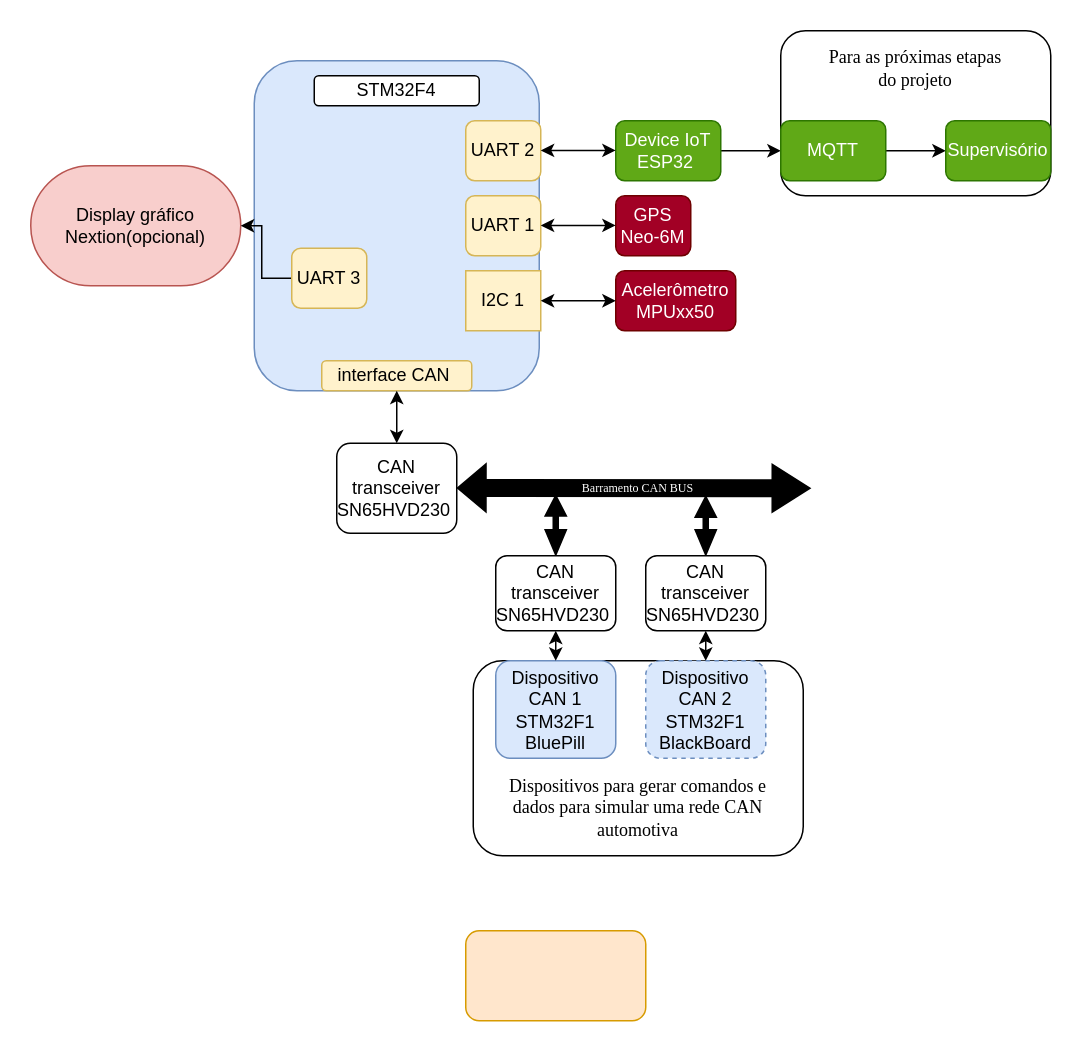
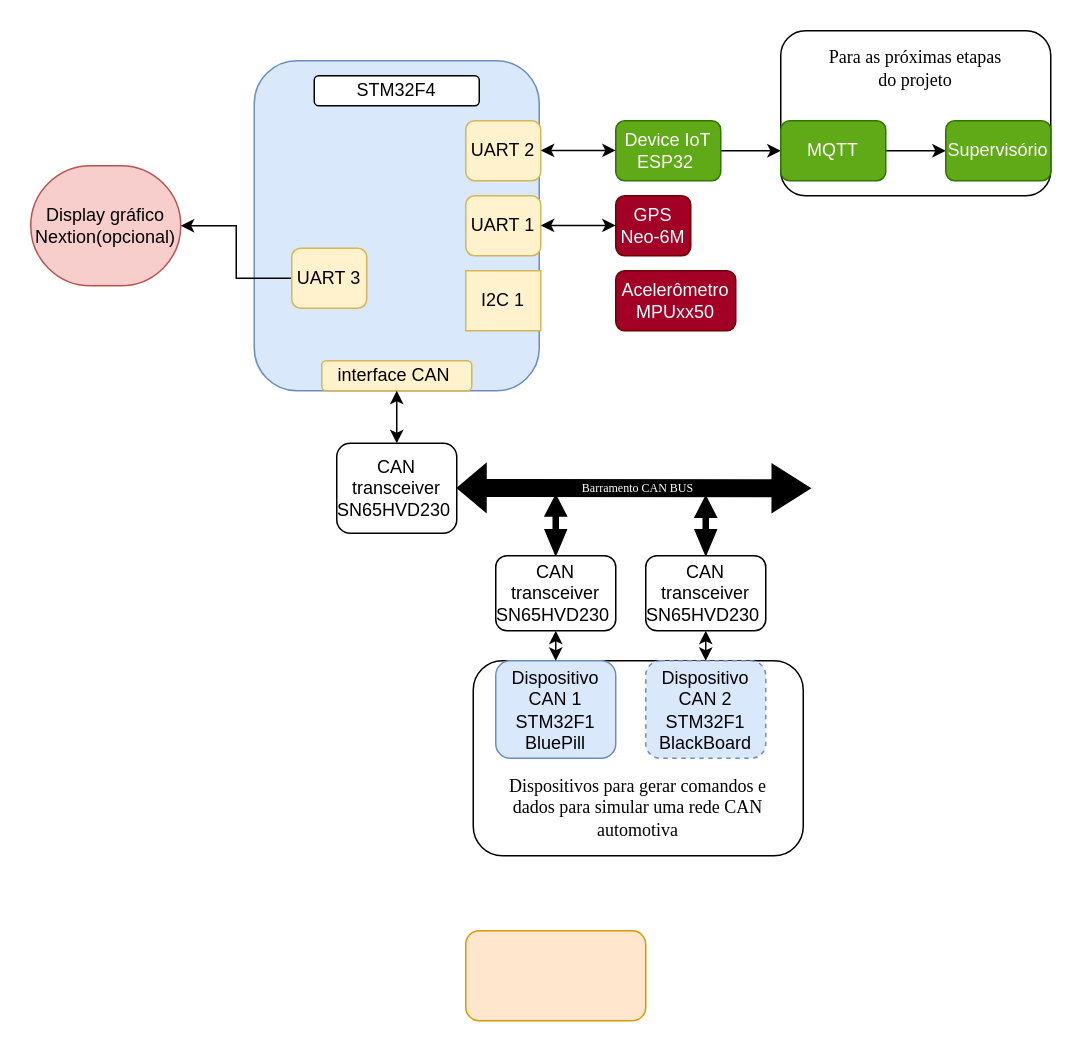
  <mxCell id="0" />
  <mxCell id="1" parent="0" />
  <mxCell id="2" value="" style="rounded=1;whiteSpace=wrap;html=1;fillColor=#dae8fc;strokeColor=#6c8ebf;" parent="1" vertex="1"><mxGeometry x="169" y="40" width="190" height="220" as="geometry" /></mxCell>
  <mxCell id="3" value="STM32F4" style="rounded=1;whiteSpace=wrap;html=1;" parent="1" vertex="1"><mxGeometry x="209" y="50" width="110" height="20" as="geometry" /></mxCell>
  <mxCell id="4" value="&lt;div style=&quot;&quot;&gt;&lt;br&gt;&lt;/div&gt;&lt;div style=&quot;&quot;&gt;&lt;br&gt;&lt;/div&gt;" style="rounded=1;whiteSpace=wrap;html=1;labelBackgroundColor=none;fontFamily=Verdana;fontColor=#FFFFFF;gradientColor=none;align=center;" parent="1" vertex="1"><mxGeometry x="315" y="440" width="220" height="130" as="geometry" /></mxCell>
  <mxCell id="5" value="&lt;div style=&quot;&quot;&gt;&lt;br&gt;&lt;/div&gt;&lt;div style=&quot;&quot;&gt;&lt;br&gt;&lt;/div&gt;" style="rounded=1;whiteSpace=wrap;html=1;labelBackgroundColor=none;fontFamily=Verdana;fontColor=#FFFFFF;gradientColor=none;align=center;" parent="1" vertex="1"><mxGeometry x="520" y="20" width="180" height="110" as="geometry" /></mxCell>
  <mxCell id="6" value="interface CAN&amp;nbsp;" style="rounded=1;whiteSpace=wrap;html=1;fillColor=#fff2cc;strokeColor=#d6b656;" parent="1" vertex="1"><mxGeometry x="214" y="240" width="100" height="20" as="geometry" /></mxCell>
- <mxCell id="7" value="Display gráfico Nextion(opcional)" style="rounded=1;whiteSpace=wrap;html=1;fillColor=#f8cecc;strokeColor=#b85450;arcSize=50;" parent="1" vertex="1"><mxGeometry x="20" y="110" width="140" height="80" as="geometry" /></mxCell>
+ <mxCell id="7" value="Display gráfico Nextion(opcional)" style="rounded=1;whiteSpace=wrap;html=1;fillColor=#f8cecc;strokeColor=#b85450;arcSize=50;" parent="1" vertex="1"><mxGeometry x="20" y="110" width="100" height="80" as="geometry" /></mxCell>
  <mxCell id="8" value="UART 1" style="rounded=1;whiteSpace=wrap;html=1;fillColor=#fff2cc;strokeColor=#d6b656;" parent="1" vertex="1"><mxGeometry x="310" y="130" width="50" height="40" as="geometry" /></mxCell>
  <mxCell id="9" value="GPS Neo-6M" style="rounded=1;whiteSpace=wrap;html=1;fillColor=#a20025;fontColor=#ffffff;strokeColor=#6F0000;" parent="1" vertex="1"><mxGeometry x="410" y="130" width="50" height="40" as="geometry" /></mxCell>
  <mxCell id="10" value="I2C 1" style="whiteSpace=wrap;html=1;fillColor=#fff2cc;strokeColor=#d6b656;rounded=0;" parent="1" vertex="1"><mxGeometry x="310" y="180" width="50" height="40" as="geometry" /></mxCell>
  <mxCell id="11" value="Acelerômetro MPUxx50" style="rounded=1;whiteSpace=wrap;html=1;fillColor=#a20025;fontColor=#ffffff;strokeColor=#6F0000;" parent="1" vertex="1"><mxGeometry x="410" y="180" width="80" height="40" as="geometry" /></mxCell>
  <mxCell id="12" value="UART 2" style="rounded=1;whiteSpace=wrap;html=1;fillColor=#fff2cc;strokeColor=#d6b656;" parent="1" vertex="1"><mxGeometry x="310" y="80" width="50" height="40" as="geometry" /></mxCell>
  <mxCell id="13" value="" style="edgeStyle=orthogonalEdgeStyle;rounded=0;orthogonalLoop=1;jettySize=auto;html=1;fontFamily=Verdana;fontColor=#FFFFFF;fillColor=#000000;" parent="1" source="14" target="24" edge="1"><mxGeometry relative="1" as="geometry" /></mxCell>
  <mxCell id="14" value="Device IoT&lt;br&gt;ESP32&amp;nbsp;" style="rounded=1;whiteSpace=wrap;html=1;fillColor=#60a917;strokeColor=#2D7600;fontColor=#ffffff;" parent="1" vertex="1"><mxGeometry x="410" y="80" width="70" height="40" as="geometry" /></mxCell>
  <mxCell id="15" value="CAN transceiver&lt;br&gt;SN65HVD230&amp;nbsp;" style="rounded=1;whiteSpace=wrap;html=1;gradientColor=none;" parent="1" vertex="1"><mxGeometry x="224" y="295" width="80" height="60" as="geometry" /></mxCell>
  <mxCell id="16" value="" style="shape=flexArrow;endArrow=classic;startArrow=classic;html=1;rounded=0;fillColor=#000000;width=10.952;endSize=8.062;" parent="1" edge="1"><mxGeometry width="100" height="100" relative="1" as="geometry"><mxPoint x="304" y="324.76" as="sourcePoint" /><mxPoint x="540" y="325" as="targetPoint" /></mxGeometry></mxCell>
  <mxCell id="17" value="&lt;p style=&quot;line-height: 0;&quot;&gt;&lt;br&gt;&lt;/p&gt;" style="edgeLabel;html=1;align=center;verticalAlign=middle;resizable=0;points=[];fontColor=#FFFFFF;labelBackgroundColor=#000000;fontFamily=Verdana;" parent="16" vertex="1" connectable="0"><mxGeometry x="0.23" y="1" relative="1" as="geometry"><mxPoint x="-29" y="1" as="offset" /></mxGeometry></mxCell>
  <mxCell id="18" value="Dispositivo&lt;br&gt;CAN 1&lt;br&gt;STM32F1&lt;br&gt;BluePill" style="rounded=1;whiteSpace=wrap;html=1;fillColor=#dae8fc;strokeColor=#6c8ebf;" parent="1" vertex="1"><mxGeometry x="330" y="440" width="80" height="65" as="geometry" /></mxCell>
  <mxCell id="19" value="" style="shape=flexArrow;endArrow=classic;startArrow=classic;html=1;rounded=0;fontFamily=Verdana;fontColor=#FFFFFF;fillColor=#000000;width=3.333;endSize=4.271;endWidth=9.841;startWidth=9.841;startSize=5.252;entryX=0;entryY=0.641;entryDx=0;entryDy=0;entryPerimeter=0;exitX=0.5;exitY=0;exitDx=0;exitDy=0;" parent="1" source="28" target="27" edge="1"><mxGeometry width="100" height="100" relative="1" as="geometry"><mxPoint x="370" y="390" as="sourcePoint" /><mxPoint x="370" y="320" as="targetPoint" /></mxGeometry></mxCell>
  <mxCell id="20" value="Dispositivo&lt;br&gt;CAN 2 STM32F1&lt;br&gt;BlackBoard" style="rounded=1;whiteSpace=wrap;html=1;fillColor=#dae8fc;strokeColor=#6c8ebf;dashed=1;" parent="1" vertex="1"><mxGeometry x="430" y="440" width="80" height="65" as="geometry" /></mxCell>
  <mxCell id="21" value="" style="shape=flexArrow;endArrow=classic;startArrow=classic;html=1;rounded=0;fontFamily=Verdana;fontColor=#FFFFFF;fillColor=#000000;width=3.333;endSize=4.271;endWidth=9.841;startWidth=9.841;startSize=5.252;exitX=0.5;exitY=0;exitDx=0;exitDy=0;" parent="1" source="29" edge="1"><mxGeometry width="100" height="100" relative="1" as="geometry"><mxPoint x="470" y="390" as="sourcePoint" /><mxPoint x="470" y="330" as="targetPoint" /></mxGeometry></mxCell>
  <mxCell id="22" value="Dispositivos para gerar comandos e dados para simular uma rede CAN automotiva" style="text;html=1;align=center;verticalAlign=middle;whiteSpace=wrap;rounded=0;labelBackgroundColor=none;fontFamily=Verdana;" parent="1" vertex="1"><mxGeometry x="335" y="505" width="180" height="65" as="geometry" /></mxCell>
  <mxCell id="23" value="" style="edgeStyle=orthogonalEdgeStyle;rounded=0;orthogonalLoop=1;jettySize=auto;html=1;fontFamily=Verdana;fontColor=#FFFFFF;fillColor=#000000;" parent="1" source="24" target="25" edge="1"><mxGeometry relative="1" as="geometry" /></mxCell>
  <mxCell id="24" value="MQTT" style="rounded=1;whiteSpace=wrap;html=1;fillColor=#60a917;strokeColor=#2D7600;fontColor=#ffffff;" parent="1" vertex="1"><mxGeometry x="520" y="80" width="70" height="40" as="geometry" /></mxCell>
  <mxCell id="25" value="Supervisório" style="rounded=1;whiteSpace=wrap;html=1;fillColor=#60a917;strokeColor=#2D7600;fontColor=#ffffff;" parent="1" vertex="1"><mxGeometry x="630" y="80" width="70" height="40" as="geometry" /></mxCell>
  <mxCell id="26" value="Para as próximas etapas do projeto" style="text;html=1;strokeColor=none;fillColor=none;align=center;verticalAlign=middle;whiteSpace=wrap;rounded=0;labelBackgroundColor=none;fontFamily=Verdana;fontColor=#000000;" parent="1" vertex="1"><mxGeometry x="550" y="30" width="120" height="30" as="geometry" /></mxCell>
  <mxCell id="27" value="&lt;font color=&quot;#ffffff&quot;&gt;Barramento CAN BUS&lt;/font&gt;" style="text;html=1;strokeColor=none;fillColor=none;align=center;verticalAlign=middle;whiteSpace=wrap;rounded=0;labelBackgroundColor=none;fontFamily=Verdana;fontSize=8;fontColor=#000000;" parent="1" vertex="1"><mxGeometry x="370" y="310" width="110" height="30" as="geometry" /></mxCell>
  <mxCell id="28" value="CAN transceiver&lt;br&gt;SN65HVD230&amp;nbsp;" style="rounded=1;whiteSpace=wrap;html=1;gradientColor=none;" parent="1" vertex="1"><mxGeometry x="330" y="370" width="80" height="50" as="geometry" /></mxCell>
  <mxCell id="29" value="CAN transceiver&lt;br&gt;SN65HVD230&amp;nbsp;" style="rounded=1;whiteSpace=wrap;html=1;gradientColor=none;" parent="1" vertex="1"><mxGeometry x="430" y="370" width="80" height="50" as="geometry" /></mxCell>
  <mxCell id="30" value="" style="endArrow=classic;startArrow=classic;html=1;rounded=0;fontFamily=Verdana;fontSize=8;fontColor=#FFFFFF;fillColor=#000000;exitX=0.5;exitY=0;exitDx=0;exitDy=0;entryX=0.5;entryY=1;entryDx=0;entryDy=0;" parent="1" source="18" target="28" edge="1"><mxGeometry width="50" height="50" relative="1" as="geometry"><mxPoint x="410" y="390" as="sourcePoint" /><mxPoint x="460" y="340" as="targetPoint" /></mxGeometry></mxCell>
  <mxCell id="31" value="" style="endArrow=classic;startArrow=classic;html=1;rounded=0;fontFamily=Verdana;fontSize=8;fontColor=#FFFFFF;fillColor=#000000;exitX=0.5;exitY=0;exitDx=0;exitDy=0;entryX=0.5;entryY=1;entryDx=0;entryDy=0;" parent="1" source="20" target="29" edge="1"><mxGeometry width="50" height="50" relative="1" as="geometry"><mxPoint x="380" y="465" as="sourcePoint" /><mxPoint x="380" y="440" as="targetPoint" /></mxGeometry></mxCell>
  <mxCell id="32" value="" style="endArrow=classic;startArrow=classic;html=1;rounded=0;fontFamily=Verdana;fontSize=8;fontColor=#FFFFFF;fillColor=#000000;entryX=0.5;entryY=1;entryDx=0;entryDy=0;exitX=0.5;exitY=0;exitDx=0;exitDy=0;" parent="1" source="15" target="6" edge="1"><mxGeometry width="50" height="50" relative="1" as="geometry"><mxPoint x="410" y="390" as="sourcePoint" /><mxPoint x="460" y="340" as="targetPoint" /></mxGeometry></mxCell>
- <mxCell id="33" value="" style="endArrow=classic;startArrow=classic;html=1;rounded=0;strokeColor=default;fontFamily=Verdana;fontSize=8;fontColor=#FFFFFF;fillColor=#000000;entryX=0;entryY=0.5;entryDx=0;entryDy=0;exitX=1;exitY=0.5;exitDx=0;exitDy=0;" parent="1" source="10" target="11" edge="1"><mxGeometry width="50" height="50" relative="1" as="geometry"><mxPoint x="410" y="230" as="sourcePoint" /><mxPoint x="610" y="210" as="targetPoint" /></mxGeometry></mxCell>
  <mxCell id="34" value="" style="endArrow=classic;startArrow=classic;html=1;rounded=0;strokeColor=default;fontFamily=Verdana;fontSize=8;fontColor=#FFFFFF;fillColor=#000000;entryX=0;entryY=0.5;entryDx=0;entryDy=0;exitX=1;exitY=0.5;exitDx=0;exitDy=0;" parent="1" edge="1"><mxGeometry width="50" height="50" relative="1" as="geometry"><mxPoint x="360" y="149.76" as="sourcePoint" /><mxPoint x="410" y="149.76" as="targetPoint" /></mxGeometry></mxCell>
  <mxCell id="35" value="" style="endArrow=classic;startArrow=classic;html=1;rounded=0;strokeColor=default;fontFamily=Verdana;fontSize=8;fontColor=#FFFFFF;fillColor=#000000;entryX=0;entryY=0.5;entryDx=0;entryDy=0;exitX=1;exitY=0.5;exitDx=0;exitDy=0;" parent="1" edge="1"><mxGeometry width="50" height="50" relative="1" as="geometry"><mxPoint x="360" y="99.76" as="sourcePoint" /><mxPoint x="410" y="99.76" as="targetPoint" /></mxGeometry></mxCell>
  <mxCell id="36" value="" style="edgeStyle=orthogonalEdgeStyle;rounded=0;orthogonalLoop=1;jettySize=auto;html=1;" parent="1" source="37" target="7" edge="1"><mxGeometry relative="1" as="geometry" /></mxCell>
  <mxCell id="37" value="UART 3" style="rounded=1;whiteSpace=wrap;html=1;fillColor=#fff2cc;strokeColor=#d6b656;" parent="1" vertex="1"><mxGeometry x="194" y="165" width="50" height="40" as="geometry" /></mxCell>
  <mxCell id="38" value="" style="rounded=1;whiteSpace=wrap;html=1;fillColor=#ffe6cc;strokeColor=#d79b00;" vertex="1" parent="1"><mxGeometry x="310" y="620" width="120" height="60" as="geometry" /></mxCell>
